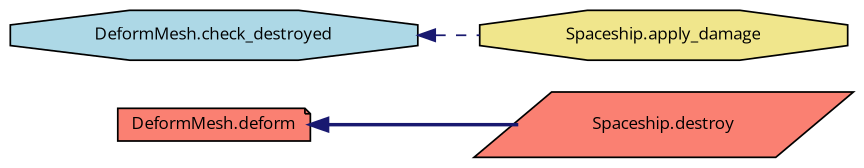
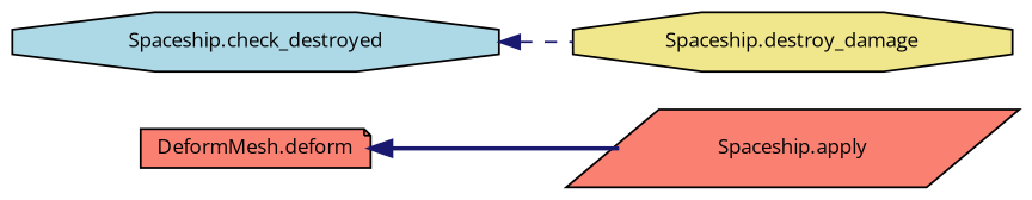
  digraph {
    fontname="Open Sans"
    rankdir=LR
    node [color=black fillcolor=salmon fontname="Open Sans" fontsize=10 shape=octagon style=filled]
    edge [color=midnightblue dir=back fontname="Open Sans" fontsize=10 labelfontname=Helvetica labelfontsize=10]
    n1 [fontcolor=black height=0.2 label="DeformMesh.deform" shape=note width=0.4]
-   n2 [height=0.2 label="Spaceship.destroy" shape=parallelogram width=0.4]
-   n3 [fillcolor=lightblue height=0.2 label="DeformMesh.check_destroyed" width=0.4]
-   n4 [fillcolor=khaki height=0.2 label="Spaceship.apply_damage" width=0.4]
+   n2 [height=0.2 label="Spaceship.apply" shape=parallelogram width=0.4]
+   n3 [fillcolor=lightblue height=0.2 label="Spaceship.check_destroyed" width=0.4]
+   n4 [fillcolor=khaki height=0.2 label="Spaceship.destroy_damage" width=0.4]
    n1 -> n2 [style=bold]
    n3 -> n4 [style=dashed]
  }
